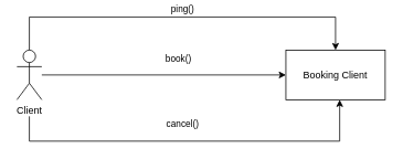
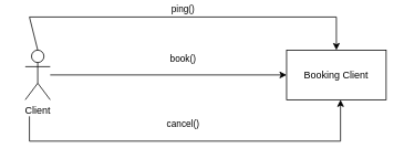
  <mxCell id="0" />
  <mxCell id="1" parent="0" />
- <mxCell id="2" value="Client" style="shape=umlActor;verticalLabelPosition=bottom;verticalAlign=top;html=1;outlineConnect=0;" vertex="1" parent="1"><mxGeometry x="20" y="60" width="30" height="60" as="geometry" /></mxCell>
+ <mxCell id="2" value="Client" style="shape=umlActor;verticalLabelPosition=bottom;verticalAlign=top;html=1;outlineConnect=0;" vertex="1" parent="1"><mxGeometry x="30" y="60" width="30" height="60" as="geometry" /></mxCell>
  <mxCell id="3" value="Booking Client" style="rounded=0;whiteSpace=wrap;html=1;" vertex="1" parent="1"><mxGeometry x="345" y="60" width="120" height="60" as="geometry" /></mxCell>
  <mxCell id="4" value="book()" style="endArrow=classic;html=1;rounded=0;entryX=0;entryY=0.5;entryDx=0;entryDy=0;" edge="1" parent="1" source="2" target="3"><mxGeometry x="0.122" y="19" width="50" height="50" relative="1" as="geometry"><mxPoint x="380" y="150" as="sourcePoint" /><mxPoint x="430" y="100" as="targetPoint" /><mxPoint as="offset" /></mxGeometry></mxCell>
  <mxCell id="5" value="ping()" style="endArrow=classic;html=1;rounded=0;entryX=0.5;entryY=0;entryDx=0;entryDy=0;exitX=0.5;exitY=0;exitDx=0;exitDy=0;exitPerimeter=0;" edge="1" parent="1" source="2" target="3"><mxGeometry y="10" width="50" height="50" relative="1" as="geometry"><mxPoint x="50" y="90" as="sourcePoint" /><mxPoint x="430" y="100" as="targetPoint" /><Array as="points"><mxPoint x="35" y="20" /><mxPoint x="405" y="20" /></Array><mxPoint as="offset" /></mxGeometry></mxCell>
  <mxCell id="6" value="cancel()" style="endArrow=classic;html=1;rounded=0;" edge="1" parent="1"><mxGeometry x="-0.055" y="20" width="50" height="50" relative="1" as="geometry"><mxPoint x="35" y="140" as="sourcePoint" /><mxPoint x="410" y="120" as="targetPoint" /><Array as="points"><mxPoint x="35" y="170" /><mxPoint x="410" y="170" /></Array><mxPoint as="offset" /></mxGeometry></mxCell>
